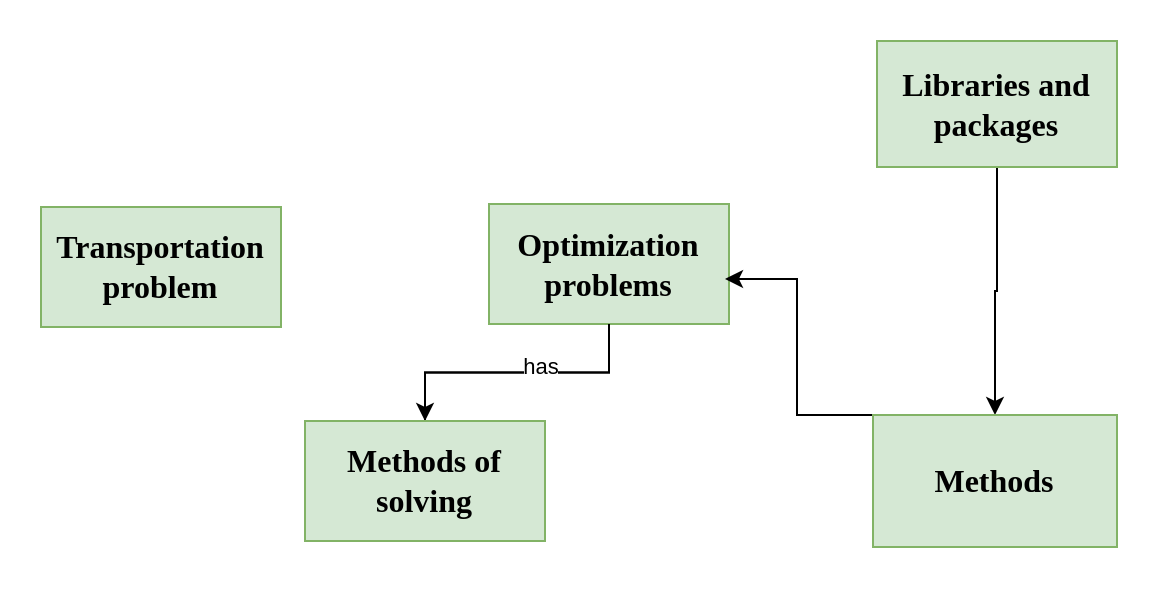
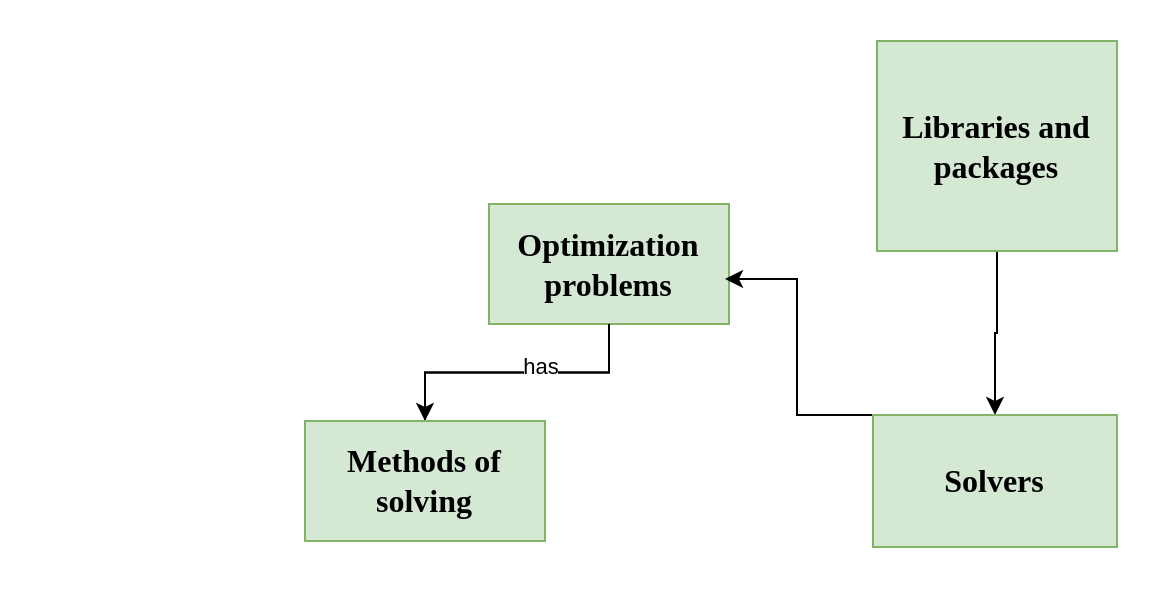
  <mxCell id="0" />
  <mxCell id="1" parent="0" />
- <mxCell id="2" value="&lt;font size=&quot;1&quot; data-font-src=&quot;https://fonts.googleapis.com/css?family=montserrat&quot; face=&quot;montserrat&quot;&gt;&lt;b style=&quot;font-size: 16px;&quot;&gt;Transportation problem&lt;/b&gt;&lt;/font&gt;" style="rounded=0;whiteSpace=wrap;html=1;fillColor=#d5e8d4;strokeColor=#82b366;" vertex="1" parent="1"><mxGeometry x="20" y="103" width="120" height="60" as="geometry" /></mxCell>
  <mxCell id="3" style="edgeStyle=orthogonalEdgeStyle;rounded=0;orthogonalLoop=1;jettySize=auto;html=1;" edge="1" parent="1" source="4" target="7"><mxGeometry relative="1" as="geometry" /></mxCell>
  <mxCell id="4" value="&lt;font face=&quot;montserrat&quot;&gt;&lt;span style=&quot;font-size: 16px;&quot;&gt;&lt;b&gt;Optimization problems&lt;/b&gt;&lt;/span&gt;&lt;/font&gt;" style="rounded=0;whiteSpace=wrap;html=1;fillColor=#d5e8d4;strokeColor=#82b366;" vertex="1" parent="1"><mxGeometry x="244" y="101.5" width="120" height="60" as="geometry" /></mxCell>
  <mxCell id="5" value="" style="edgeStyle=orthogonalEdgeStyle;rounded=0;orthogonalLoop=1;jettySize=auto;html=1;endArrow=none;endFill=0;" edge="1" parent="1" source="7" target="4"><mxGeometry relative="1" as="geometry" /></mxCell>
  <mxCell id="6" value="has" style="edgeLabel;html=1;align=center;verticalAlign=middle;resizable=0;points=[];" vertex="1" connectable="0" parent="5"><mxGeometry x="0.17" y="3" relative="1" as="geometry"><mxPoint as="offset" /></mxGeometry></mxCell>
  <mxCell id="7" value="&lt;font face=&quot;montserrat&quot;&gt;&lt;span style=&quot;font-size: 16px;&quot;&gt;&lt;b&gt;Methods of solving&lt;/b&gt;&lt;/span&gt;&lt;/font&gt;" style="rounded=0;whiteSpace=wrap;html=1;fillColor=#d5e8d4;strokeColor=#82b366;" vertex="1" parent="1"><mxGeometry x="152" y="210" width="120" height="60" as="geometry" /></mxCell>
  <mxCell id="8" value="" style="edgeStyle=orthogonalEdgeStyle;rounded=0;orthogonalLoop=1;jettySize=auto;html=1;" edge="1" parent="1" source="9" target="11"><mxGeometry relative="1" as="geometry" /></mxCell>
- <mxCell id="9" value="&lt;font face=&quot;montserrat&quot;&gt;&lt;span style=&quot;font-size: 16px;&quot;&gt;&lt;b&gt;Libraries and packages&lt;/b&gt;&lt;/span&gt;&lt;/font&gt;" style="rounded=0;whiteSpace=wrap;html=1;fillColor=#d5e8d4;strokeColor=#82b366;" vertex="1" parent="1"><mxGeometry x="438" y="20" width="120" height="63" as="geometry" /></mxCell>
+ <mxCell id="9" value="&lt;font face=&quot;montserrat&quot;&gt;&lt;span style=&quot;font-size: 16px;&quot;&gt;&lt;b&gt;Libraries and packages&lt;/b&gt;&lt;/span&gt;&lt;/font&gt;" style="rounded=0;whiteSpace=wrap;html=1;fillColor=#d5e8d4;strokeColor=#82b366;" vertex="1" parent="1"><mxGeometry x="438" y="20" width="120" height="105" as="geometry" /></mxCell>
  <mxCell id="10" style="edgeStyle=orthogonalEdgeStyle;rounded=0;orthogonalLoop=1;jettySize=auto;html=1;exitX=0;exitY=0;exitDx=0;exitDy=0;" edge="1" parent="1" source="11"><mxGeometry relative="1" as="geometry"><mxPoint x="362" y="139" as="targetPoint" /><Array as="points"><mxPoint x="398" y="207" /><mxPoint x="398" y="139" /><mxPoint x="364" y="139" /></Array></mxGeometry></mxCell>
- <mxCell id="11" value="&lt;font face=&quot;montserrat&quot;&gt;&lt;span style=&quot;font-size: 16px;&quot;&gt;&lt;b&gt;Methods&lt;/b&gt;&lt;/span&gt;&lt;/font&gt;" style="rounded=0;whiteSpace=wrap;html=1;fillColor=#d5e8d4;strokeColor=#82b366;" vertex="1" parent="1"><mxGeometry x="436" y="207" width="122" height="66" as="geometry" /></mxCell>
+ <mxCell id="11" value="&lt;font face=&quot;montserrat&quot;&gt;&lt;span style=&quot;font-size: 16px;&quot;&gt;&lt;b&gt;Solvers&lt;/b&gt;&lt;/span&gt;&lt;/font&gt;" style="rounded=0;whiteSpace=wrap;html=1;fillColor=#d5e8d4;strokeColor=#82b366;" vertex="1" parent="1"><mxGeometry x="436" y="207" width="122" height="66" as="geometry" /></mxCell>
